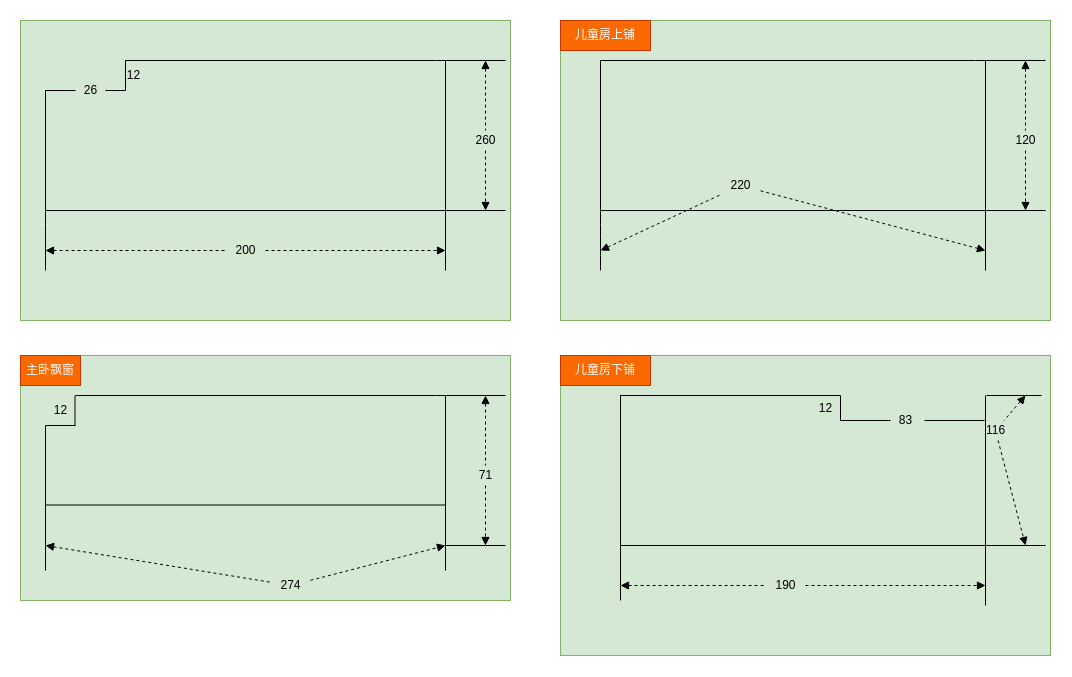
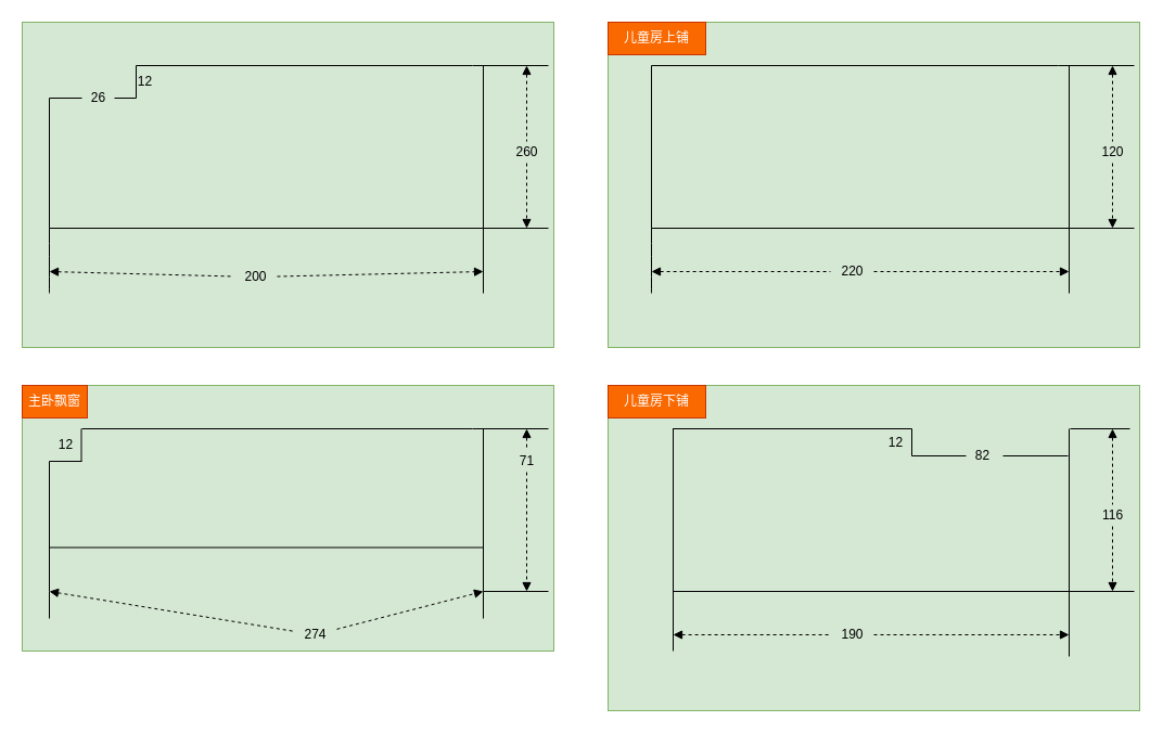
  <mxCell id="0" />
  <mxCell id="1" parent="0" />
  <mxCell id="2" value="" style="rounded=0;whiteSpace=wrap;html=1;fillColor=#d5e8d4;strokeColor=#82b366;" vertex="1" parent="1"><mxGeometry x="20" y="20" width="490" height="300" as="geometry" /></mxCell>
  <mxCell id="3" value="" style="endArrow=none;html=1;" edge="1" parent="1"><mxGeometry width="50" height="50" relative="1" as="geometry"><mxPoint x="45" y="210" as="sourcePoint" /><mxPoint x="445" y="210" as="targetPoint" /></mxGeometry></mxCell>
  <mxCell id="4" value="" style="endArrow=none;html=1;" edge="1" parent="1"><mxGeometry width="50" height="50" relative="1" as="geometry"><mxPoint x="45" y="210" as="sourcePoint" /><mxPoint x="45" y="90" as="targetPoint" /></mxGeometry></mxCell>
  <mxCell id="5" value="" style="endArrow=none;html=1;" edge="1" parent="1" source="9"><mxGeometry width="50" height="50" relative="1" as="geometry"><mxPoint x="45" y="90" as="sourcePoint" /><mxPoint x="125" y="90" as="targetPoint" /></mxGeometry></mxCell>
  <mxCell id="6" value="" style="endArrow=none;html=1;" edge="1" parent="1"><mxGeometry width="50" height="50" relative="1" as="geometry"><mxPoint x="125" y="90" as="sourcePoint" /><mxPoint x="125" y="60" as="targetPoint" /></mxGeometry></mxCell>
  <mxCell id="7" value="" style="endArrow=none;html=1;" edge="1" parent="1"><mxGeometry width="50" height="50" relative="1" as="geometry"><mxPoint x="125" y="60" as="sourcePoint" /><mxPoint x="435" y="60" as="targetPoint" /></mxGeometry></mxCell>
  <mxCell id="8" value="" style="endArrow=none;html=1;" edge="1" parent="1"><mxGeometry width="50" height="50" relative="1" as="geometry"><mxPoint x="445" y="210" as="sourcePoint" /><mxPoint x="445" y="60" as="targetPoint" /></mxGeometry></mxCell>
  <mxCell id="9" value="26" style="text;html=1;resizable=0;autosize=1;align=center;verticalAlign=middle;points=[];fillColor=none;strokeColor=none;rounded=0;" vertex="1" parent="1"><mxGeometry x="75" y="80" width="30" height="20" as="geometry" /></mxCell>
  <mxCell id="10" value="" style="endArrow=none;html=1;" edge="1" parent="1" target="9"><mxGeometry width="50" height="50" relative="1" as="geometry"><mxPoint x="45" y="90" as="sourcePoint" /><mxPoint x="125" y="90" as="targetPoint" /></mxGeometry></mxCell>
  <mxCell id="11" value="" style="endArrow=none;html=1;curved=1;" edge="1" parent="1"><mxGeometry width="50" height="50" relative="1" as="geometry"><mxPoint x="45" y="270" as="sourcePoint" /><mxPoint x="45" y="210" as="targetPoint" /></mxGeometry></mxCell>
  <mxCell id="12" value="" style="endArrow=none;html=1;" edge="1" parent="1"><mxGeometry width="50" height="50" relative="1" as="geometry"><mxPoint x="445" y="270" as="sourcePoint" /><mxPoint x="445" y="210" as="targetPoint" /></mxGeometry></mxCell>
  <mxCell id="13" value="" style="endArrow=block;dashed=1;html=1;startArrow=none;startFill=0;endFill=1;" edge="1" parent="1" source="14"><mxGeometry width="50" height="50" relative="1" as="geometry"><mxPoint x="45" y="250" as="sourcePoint" /><mxPoint x="445" y="250" as="targetPoint" /></mxGeometry></mxCell>
- <mxCell id="14" value="200" style="text;html=1;resizable=0;autosize=1;align=center;verticalAlign=middle;points=[];fillColor=none;strokeColor=none;rounded=0;" vertex="1" parent="1"><mxGeometry x="225" y="240" width="40" height="20" as="geometry" /></mxCell>
+ <mxCell id="14" value="200" style="text;html=1;resizable=0;autosize=1;align=center;verticalAlign=middle;points=[];fillColor=none;strokeColor=none;rounded=0;" vertex="1" parent="1"><mxGeometry x="215" y="245" width="40" height="20" as="geometry" /></mxCell>
  <mxCell id="15" value="" style="endArrow=none;dashed=1;html=1;startArrow=block;startFill=1;endFill=0;" edge="1" parent="1" target="14"><mxGeometry width="50" height="50" relative="1" as="geometry"><mxPoint x="45" y="250" as="sourcePoint" /><mxPoint x="445" y="250" as="targetPoint" /></mxGeometry></mxCell>
  <mxCell id="16" value="" style="endArrow=none;html=1;" edge="1" parent="1"><mxGeometry width="50" height="50" relative="1" as="geometry"><mxPoint x="435" y="60" as="sourcePoint" /><mxPoint x="505" y="60" as="targetPoint" /></mxGeometry></mxCell>
  <mxCell id="17" value="" style="endArrow=none;html=1;" edge="1" parent="1"><mxGeometry width="50" height="50" relative="1" as="geometry"><mxPoint x="445" y="210" as="sourcePoint" /><mxPoint x="505" y="210" as="targetPoint" /></mxGeometry></mxCell>
  <mxCell id="18" value="" style="endArrow=block;dashed=1;html=1;startArrow=none;startFill=0;endFill=1;" edge="1" parent="1" source="19"><mxGeometry width="50" height="50" relative="1" as="geometry"><mxPoint x="285" y="140" as="sourcePoint" /><mxPoint x="485" y="210" as="targetPoint" /></mxGeometry></mxCell>
  <mxCell id="19" value="260" style="text;html=1;resizable=0;autosize=1;align=center;verticalAlign=middle;points=[];fillColor=none;strokeColor=none;rounded=0;" vertex="1" parent="1"><mxGeometry x="465" y="130" width="40" height="20" as="geometry" /></mxCell>
  <mxCell id="20" value="" style="endArrow=none;dashed=1;html=1;startArrow=block;startFill=1;endFill=0;" edge="1" parent="1" target="19"><mxGeometry width="50" height="50" relative="1" as="geometry"><mxPoint x="485" y="60" as="sourcePoint" /><mxPoint x="685" y="140" as="targetPoint" /></mxGeometry></mxCell>
  <mxCell id="21" value="12" style="text;html=1;resizable=0;autosize=1;align=center;verticalAlign=middle;points=[];fillColor=none;strokeColor=none;rounded=0;" vertex="1" parent="1"><mxGeometry x="118" y="65" width="30" height="20" as="geometry" /></mxCell>
  <mxCell id="22" value="" style="rounded=0;whiteSpace=wrap;html=1;fillColor=#d5e8d4;strokeColor=#82b366;" vertex="1" parent="1"><mxGeometry x="20" y="355" width="490" height="245" as="geometry" /></mxCell>
  <mxCell id="23" value="主卧飘窗" style="text;html=1;strokeColor=#C73500;fillColor=#fa6800;align=center;verticalAlign=middle;whiteSpace=wrap;rounded=0;fontColor=#ffffff;" vertex="1" parent="1"><mxGeometry x="20" y="355" width="60" height="30" as="geometry" /></mxCell>
  <mxCell id="24" value="" style="endArrow=none;html=1;" edge="1" parent="1"><mxGeometry width="50" height="50" relative="1" as="geometry"><mxPoint x="45" y="504.5" as="sourcePoint" /><mxPoint x="445" y="504.5" as="targetPoint" /></mxGeometry></mxCell>
  <mxCell id="25" value="" style="endArrow=none;html=1;" edge="1" parent="1"><mxGeometry width="50" height="50" relative="1" as="geometry"><mxPoint x="45" y="545" as="sourcePoint" /><mxPoint x="45" y="425" as="targetPoint" /></mxGeometry></mxCell>
  <mxCell id="26" value="" style="endArrow=none;html=1;" edge="1" parent="1"><mxGeometry width="50" height="50" relative="1" as="geometry"><mxPoint x="74.5" y="425" as="sourcePoint" /><mxPoint x="74.5" y="395" as="targetPoint" /></mxGeometry></mxCell>
  <mxCell id="27" value="" style="endArrow=none;html=1;" edge="1" parent="1"><mxGeometry width="50" height="50" relative="1" as="geometry"><mxPoint x="75" y="395" as="sourcePoint" /><mxPoint x="435" y="395" as="targetPoint" /></mxGeometry></mxCell>
  <mxCell id="28" value="" style="endArrow=none;html=1;" edge="1" parent="1"><mxGeometry width="50" height="50" relative="1" as="geometry"><mxPoint x="445" y="545" as="sourcePoint" /><mxPoint x="445" y="395" as="targetPoint" /></mxGeometry></mxCell>
  <mxCell id="29" value="" style="endArrow=none;html=1;" edge="1" parent="1"><mxGeometry width="50" height="50" relative="1" as="geometry"><mxPoint x="45" y="425" as="sourcePoint" /><mxPoint x="75" y="425" as="targetPoint" /></mxGeometry></mxCell>
  <mxCell id="30" value="" style="endArrow=none;html=1;" edge="1" parent="1"><mxGeometry width="50" height="50" relative="1" as="geometry"><mxPoint x="45" y="570" as="sourcePoint" /><mxPoint x="45" y="545" as="targetPoint" /></mxGeometry></mxCell>
  <mxCell id="31" value="" style="endArrow=none;html=1;" edge="1" parent="1"><mxGeometry width="50" height="50" relative="1" as="geometry"><mxPoint x="445" y="570" as="sourcePoint" /><mxPoint x="445" y="545" as="targetPoint" /></mxGeometry></mxCell>
  <mxCell id="32" value="" style="endArrow=block;dashed=1;html=1;startArrow=none;startFill=0;endFill=1;" edge="1" parent="1" source="33"><mxGeometry width="50" height="50" relative="1" as="geometry"><mxPoint x="45" y="545" as="sourcePoint" /><mxPoint x="445" y="545" as="targetPoint" /></mxGeometry></mxCell>
  <mxCell id="33" value="274" style="text;html=1;resizable=0;autosize=1;align=center;verticalAlign=middle;points=[];fillColor=none;strokeColor=none;rounded=0;" vertex="1" parent="1"><mxGeometry x="270" y="575" width="40" height="20" as="geometry" /></mxCell>
  <mxCell id="34" value="" style="endArrow=none;dashed=1;html=1;startArrow=block;startFill=1;endFill=0;" edge="1" parent="1" target="33"><mxGeometry width="50" height="50" relative="1" as="geometry"><mxPoint x="45" y="545" as="sourcePoint" /><mxPoint x="445" y="545" as="targetPoint" /></mxGeometry></mxCell>
  <mxCell id="35" value="" style="endArrow=none;html=1;" edge="1" parent="1"><mxGeometry width="50" height="50" relative="1" as="geometry"><mxPoint x="435" y="395" as="sourcePoint" /><mxPoint x="505" y="395" as="targetPoint" /></mxGeometry></mxCell>
  <mxCell id="36" value="" style="endArrow=none;html=1;" edge="1" parent="1"><mxGeometry width="50" height="50" relative="1" as="geometry"><mxPoint x="445" y="545" as="sourcePoint" /><mxPoint x="505" y="545" as="targetPoint" /></mxGeometry></mxCell>
  <mxCell id="37" value="" style="endArrow=block;dashed=1;html=1;startArrow=none;startFill=0;endFill=1;" edge="1" parent="1" source="38"><mxGeometry width="50" height="50" relative="1" as="geometry"><mxPoint x="285" y="475" as="sourcePoint" /><mxPoint x="485" y="545" as="targetPoint" /></mxGeometry></mxCell>
- <mxCell id="38" value="71" style="text;html=1;resizable=0;autosize=1;align=center;verticalAlign=middle;points=[];fillColor=none;strokeColor=none;rounded=0;" vertex="1" parent="1"><mxGeometry x="470" y="465" width="30" height="20" as="geometry" /></mxCell>
+ <mxCell id="38" value="71" style="text;html=1;resizable=0;autosize=1;align=center;verticalAlign=middle;points=[];fillColor=none;strokeColor=none;rounded=0;" vertex="1" parent="1"><mxGeometry x="470" y="415" width="30" height="20" as="geometry" /></mxCell>
  <mxCell id="39" value="" style="endArrow=none;dashed=1;html=1;startArrow=block;startFill=1;endFill=0;" edge="1" parent="1" target="38"><mxGeometry width="50" height="50" relative="1" as="geometry"><mxPoint x="485" y="395" as="sourcePoint" /><mxPoint x="685" y="475" as="targetPoint" /></mxGeometry></mxCell>
  <mxCell id="40" value="12" style="text;html=1;resizable=0;autosize=1;align=center;verticalAlign=middle;points=[];fillColor=none;strokeColor=none;rounded=0;" vertex="1" parent="1"><mxGeometry x="45" y="400" width="30" height="20" as="geometry" /></mxCell>
  <mxCell id="41" value="" style="rounded=0;whiteSpace=wrap;html=1;fillColor=#d5e8d4;strokeColor=#82b366;" vertex="1" parent="1"><mxGeometry x="560" y="20" width="490" height="300" as="geometry" /></mxCell>
  <mxCell id="42" value="儿童房上铺" style="text;html=1;strokeColor=#C73500;fillColor=#fa6800;align=center;verticalAlign=middle;whiteSpace=wrap;rounded=0;fontColor=#ffffff;" vertex="1" parent="1"><mxGeometry x="560" y="20" width="90" height="30" as="geometry" /></mxCell>
  <mxCell id="43" value="" style="endArrow=none;html=1;" edge="1" parent="1"><mxGeometry width="50" height="50" relative="1" as="geometry"><mxPoint x="600" y="210" as="sourcePoint" /><mxPoint x="985" y="210" as="targetPoint" /></mxGeometry></mxCell>
  <mxCell id="44" value="" style="endArrow=none;html=1;" edge="1" parent="1"><mxGeometry width="50" height="50" relative="1" as="geometry"><mxPoint x="600" y="210" as="sourcePoint" /><mxPoint x="600" y="60" as="targetPoint" /></mxGeometry></mxCell>
  <mxCell id="45" value="" style="endArrow=none;html=1;" edge="1" parent="1"><mxGeometry width="50" height="50" relative="1" as="geometry"><mxPoint x="600" y="60" as="sourcePoint" /><mxPoint x="975" y="60" as="targetPoint" /></mxGeometry></mxCell>
  <mxCell id="46" value="" style="endArrow=none;html=1;" edge="1" parent="1"><mxGeometry width="50" height="50" relative="1" as="geometry"><mxPoint x="985" y="210" as="sourcePoint" /><mxPoint x="985" y="60" as="targetPoint" /></mxGeometry></mxCell>
  <mxCell id="47" value="" style="endArrow=none;html=1;curved=1;" edge="1" parent="1"><mxGeometry width="50" height="50" relative="1" as="geometry"><mxPoint x="600" y="270" as="sourcePoint" /><mxPoint x="600" y="210" as="targetPoint" /></mxGeometry></mxCell>
  <mxCell id="48" value="" style="endArrow=none;html=1;" edge="1" parent="1"><mxGeometry width="50" height="50" relative="1" as="geometry"><mxPoint x="985" y="270" as="sourcePoint" /><mxPoint x="985" y="210" as="targetPoint" /></mxGeometry></mxCell>
  <mxCell id="49" value="" style="endArrow=block;dashed=1;html=1;startArrow=none;startFill=0;endFill=1;" edge="1" parent="1" source="50"><mxGeometry width="50" height="50" relative="1" as="geometry"><mxPoint x="585" y="250" as="sourcePoint" /><mxPoint x="985" y="250" as="targetPoint" /></mxGeometry></mxCell>
- <mxCell id="50" value="220" style="text;html=1;resizable=0;autosize=1;align=center;verticalAlign=middle;points=[];fillColor=none;strokeColor=none;rounded=0;" vertex="1" parent="1"><mxGeometry x="720" y="175" width="40" height="20" as="geometry" /></mxCell>
+ <mxCell id="50" value="220" style="text;html=1;resizable=0;autosize=1;align=center;verticalAlign=middle;points=[];fillColor=none;strokeColor=none;rounded=0;" vertex="1" parent="1"><mxGeometry x="765" y="240" width="40" height="20" as="geometry" /></mxCell>
  <mxCell id="51" value="" style="endArrow=none;dashed=1;html=1;startArrow=block;startFill=1;endFill=0;" edge="1" parent="1" target="50"><mxGeometry width="50" height="50" relative="1" as="geometry"><mxPoint x="600" y="250" as="sourcePoint" /><mxPoint x="985" y="250" as="targetPoint" /></mxGeometry></mxCell>
  <mxCell id="52" value="" style="endArrow=none;html=1;" edge="1" parent="1"><mxGeometry width="50" height="50" relative="1" as="geometry"><mxPoint x="975" y="60" as="sourcePoint" /><mxPoint x="1045" y="60" as="targetPoint" /></mxGeometry></mxCell>
  <mxCell id="53" value="" style="endArrow=none;html=1;" edge="1" parent="1"><mxGeometry width="50" height="50" relative="1" as="geometry"><mxPoint x="985" y="210" as="sourcePoint" /><mxPoint x="1045" y="210" as="targetPoint" /></mxGeometry></mxCell>
  <mxCell id="54" value="" style="endArrow=block;dashed=1;html=1;startArrow=none;startFill=0;endFill=1;" edge="1" parent="1" source="55"><mxGeometry width="50" height="50" relative="1" as="geometry"><mxPoint x="825" y="140" as="sourcePoint" /><mxPoint x="1025" y="210" as="targetPoint" /></mxGeometry></mxCell>
  <mxCell id="55" value="120" style="text;html=1;resizable=0;autosize=1;align=center;verticalAlign=middle;points=[];fillColor=none;strokeColor=none;rounded=0;" vertex="1" parent="1"><mxGeometry x="1005" y="130" width="40" height="20" as="geometry" /></mxCell>
  <mxCell id="56" value="" style="endArrow=none;dashed=1;html=1;startArrow=block;startFill=1;endFill=0;" edge="1" parent="1" target="55"><mxGeometry width="50" height="50" relative="1" as="geometry"><mxPoint x="1025" y="60" as="sourcePoint" /><mxPoint x="1225" y="140" as="targetPoint" /></mxGeometry></mxCell>
  <mxCell id="57" value="" style="rounded=0;whiteSpace=wrap;html=1;fillColor=#d5e8d4;strokeColor=#82b366;" vertex="1" parent="1"><mxGeometry x="560" y="355" width="490" height="300" as="geometry" /></mxCell>
  <mxCell id="58" value="儿童房下铺" style="text;html=1;strokeColor=#C73500;fillColor=#fa6800;align=center;verticalAlign=middle;whiteSpace=wrap;rounded=0;fontColor=#ffffff;" vertex="1" parent="1"><mxGeometry x="560" y="355" width="90" height="30" as="geometry" /></mxCell>
  <mxCell id="59" value="" style="endArrow=none;html=1;" edge="1" parent="1"><mxGeometry width="50" height="50" relative="1" as="geometry"><mxPoint x="620" y="545" as="sourcePoint" /><mxPoint x="985" y="545" as="targetPoint" /></mxGeometry></mxCell>
  <mxCell id="60" value="" style="endArrow=none;html=1;" edge="1" parent="1"><mxGeometry width="50" height="50" relative="1" as="geometry"><mxPoint x="620" y="600" as="sourcePoint" /><mxPoint x="620" y="394.5" as="targetPoint" /></mxGeometry></mxCell>
  <mxCell id="61" value="" style="endArrow=none;html=1;" edge="1" parent="1"><mxGeometry width="50" height="50" relative="1" as="geometry"><mxPoint x="620" y="395" as="sourcePoint" /><mxPoint x="840" y="395" as="targetPoint" /></mxGeometry></mxCell>
  <mxCell id="62" value="" style="endArrow=none;html=1;" edge="1" parent="1"><mxGeometry width="50" height="50" relative="1" as="geometry"><mxPoint x="985" y="545" as="sourcePoint" /><mxPoint x="985" y="395" as="targetPoint" /></mxGeometry></mxCell>
  <mxCell id="63" value="" style="endArrow=none;html=1;" edge="1" parent="1"><mxGeometry width="50" height="50" relative="1" as="geometry"><mxPoint x="985" y="605" as="sourcePoint" /><mxPoint x="985" y="545" as="targetPoint" /></mxGeometry></mxCell>
  <mxCell id="64" value="" style="endArrow=block;dashed=1;html=1;startArrow=none;startFill=0;endFill=1;" edge="1" parent="1" source="65"><mxGeometry width="50" height="50" relative="1" as="geometry"><mxPoint x="585" y="585" as="sourcePoint" /><mxPoint x="985" y="585" as="targetPoint" /></mxGeometry></mxCell>
  <mxCell id="65" value="190" style="text;html=1;resizable=0;autosize=1;align=center;verticalAlign=middle;points=[];fillColor=none;strokeColor=none;rounded=0;" vertex="1" parent="1"><mxGeometry x="765" y="575" width="40" height="20" as="geometry" /></mxCell>
  <mxCell id="66" value="" style="endArrow=none;dashed=1;html=1;startArrow=block;startFill=1;endFill=0;" edge="1" parent="1" target="65"><mxGeometry width="50" height="50" relative="1" as="geometry"><mxPoint x="620" y="585" as="sourcePoint" /><mxPoint x="985" y="585" as="targetPoint" /></mxGeometry></mxCell>
  <mxCell id="67" value="" style="endArrow=none;html=1;" edge="1" parent="1"><mxGeometry width="50" height="50" relative="1" as="geometry"><mxPoint x="986" y="395" as="sourcePoint" /><mxPoint x="1041" y="395" as="targetPoint" /></mxGeometry></mxCell>
  <mxCell id="68" value="" style="endArrow=none;html=1;" edge="1" parent="1"><mxGeometry width="50" height="50" relative="1" as="geometry"><mxPoint x="985" y="545" as="sourcePoint" /><mxPoint x="1045" y="545" as="targetPoint" /></mxGeometry></mxCell>
  <mxCell id="69" value="" style="endArrow=block;dashed=1;html=1;startArrow=none;startFill=0;endFill=1;" edge="1" parent="1" source="70"><mxGeometry width="50" height="50" relative="1" as="geometry"><mxPoint x="825" y="475" as="sourcePoint" /><mxPoint x="1025" y="545" as="targetPoint" /></mxGeometry></mxCell>
- <mxCell id="70" value="116" style="text;html=1;resizable=0;autosize=1;align=center;verticalAlign=middle;points=[];fillColor=none;strokeColor=none;rounded=0;" vertex="1" parent="1"><mxGeometry x="980" y="420" width="30" height="20" as="geometry" /></mxCell>
+ <mxCell id="70" value="116" style="text;html=1;resizable=0;autosize=1;align=center;verticalAlign=middle;points=[];fillColor=none;strokeColor=none;rounded=0;" vertex="1" parent="1"><mxGeometry x="1010" y="465" width="30" height="20" as="geometry" /></mxCell>
  <mxCell id="71" value="" style="endArrow=none;dashed=1;html=1;startArrow=block;startFill=1;endFill=0;" edge="1" parent="1" target="70"><mxGeometry width="50" height="50" relative="1" as="geometry"><mxPoint x="1025" y="395" as="sourcePoint" /><mxPoint x="1225" y="475" as="targetPoint" /></mxGeometry></mxCell>
  <mxCell id="72" value="" style="endArrow=none;html=1;" edge="1" parent="1"><mxGeometry width="50" height="50" relative="1" as="geometry"><mxPoint x="924" y="420" as="sourcePoint" /><mxPoint x="984" y="420" as="targetPoint" /></mxGeometry></mxCell>
  <mxCell id="73" value="" style="endArrow=none;html=1;" edge="1" parent="1"><mxGeometry width="50" height="50" relative="1" as="geometry"><mxPoint x="840" y="420" as="sourcePoint" /><mxPoint x="840" y="395" as="targetPoint" /></mxGeometry></mxCell>
- <mxCell id="74" value="83" style="text;html=1;resizable=0;autosize=1;align=center;verticalAlign=middle;points=[];fillColor=none;strokeColor=none;rounded=0;" vertex="1" parent="1"><mxGeometry x="890" y="410" width="30" height="20" as="geometry" /></mxCell>
+ <mxCell id="74" value="82" style="text;html=1;resizable=0;autosize=1;align=center;verticalAlign=middle;points=[];fillColor=none;strokeColor=none;rounded=0;" vertex="1" parent="1"><mxGeometry x="890" y="410" width="30" height="20" as="geometry" /></mxCell>
  <mxCell id="75" value="" style="endArrow=none;html=1;" edge="1" parent="1" target="74"><mxGeometry width="50" height="50" relative="1" as="geometry"><mxPoint x="840" y="420" as="sourcePoint" /><mxPoint x="920" y="420" as="targetPoint" /></mxGeometry></mxCell>
  <mxCell id="76" value="12" style="text;html=1;resizable=0;autosize=1;align=center;verticalAlign=middle;points=[];fillColor=none;strokeColor=none;rounded=0;" vertex="1" parent="1"><mxGeometry x="810" y="398" width="30" height="20" as="geometry" /></mxCell>
